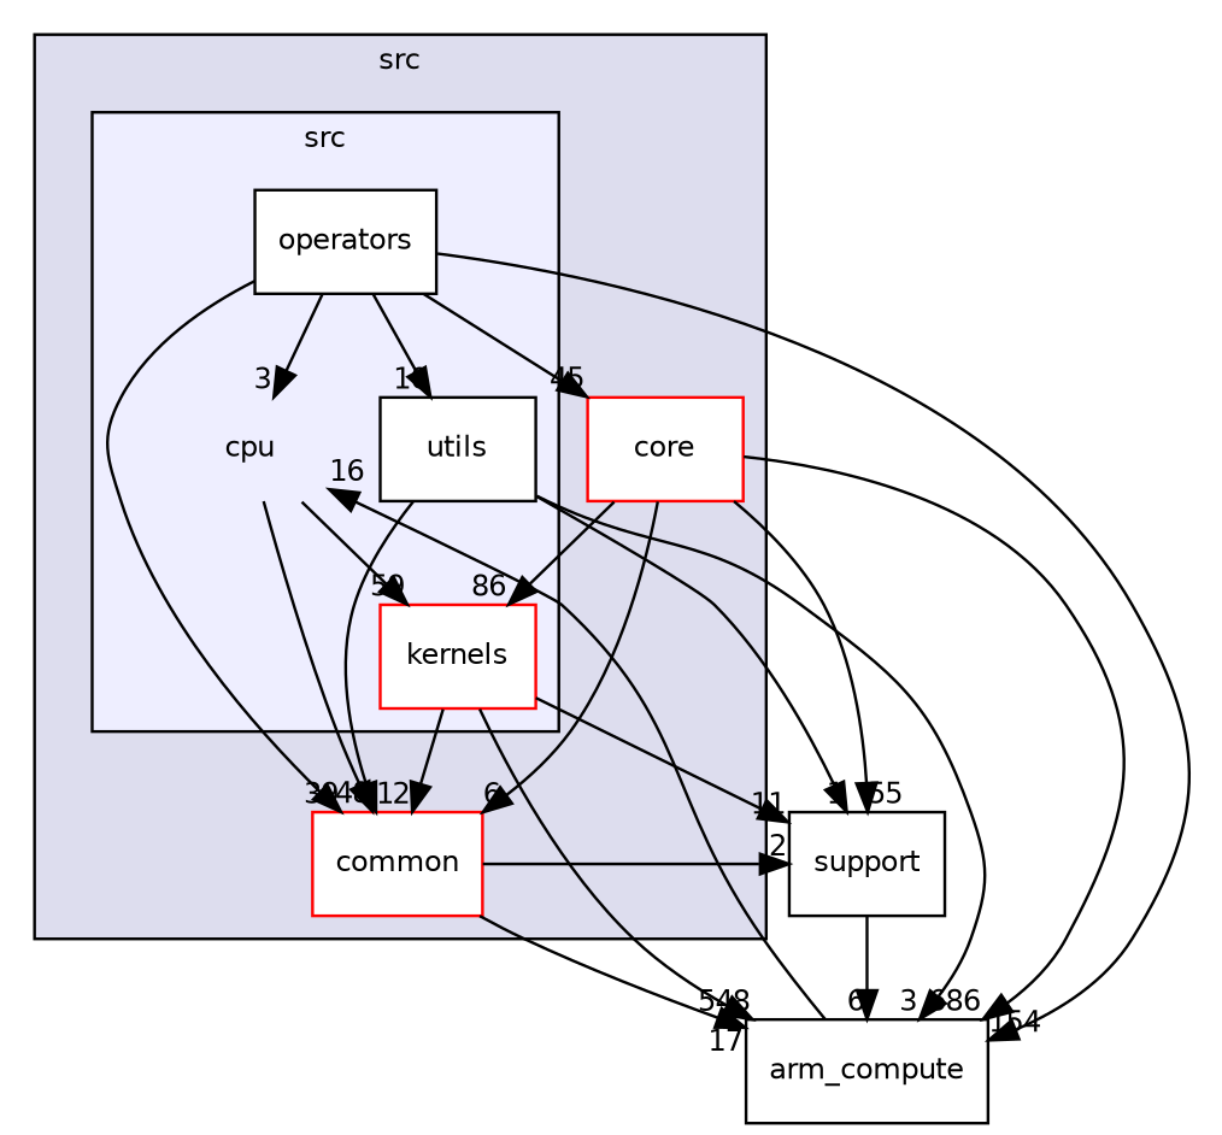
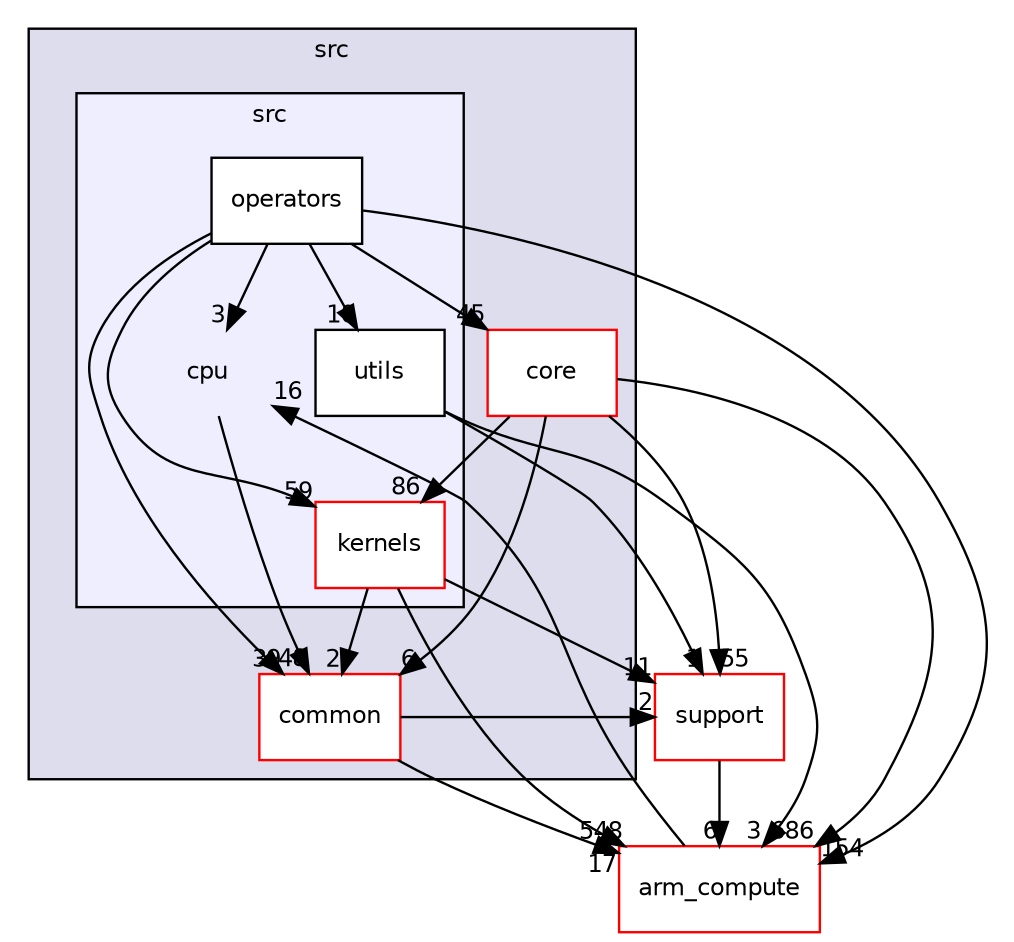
  digraph {
    compound=true
    node [fontname=Helvetica fontsize=10 shape=box color=red fillcolor=white style=filled]
    edge [headlabel=2 labeldistance=1.5 labelfontname=Helvetica labelfontsize=10]
    n1 [label=cpu shape=plaintext color="" fillcolor="" style=""]
    n2 [label=kernels]
    n3 [color=black label=operators]
    n4 [label=utils color=""]
    n5 [label=core]
    n6 [label=common]
-   n7 [color=black label=arm_compute]
-   n8 [label=support color="" fillcolor="" style=""]
+   n7 [label=arm_compute]
+   n8 [label=support fillcolor="" style=""]
    subgraph cluster_1 {
      bgcolor="#ddddee"
      fontname=Helvetica
      fontsize=10
      label=src
      pencolor=black
      n5
      n6
      subgraph cluster_2 {
        bgcolor="#eeeeff"
        fontname=Helvetica
        fontsize=10
        label=src
        pencolor=black
        n1
        n2
        n3
        n4
      }
    }
    n1 -> n6 [headlabel=48]
    n2 -> n6
    n2 -> n7 [headlabel=548]
    n2 -> n8 [headlabel=11]
    n3 -> n1 [headlabel=3]
-   n1 -> n2 [headlabel=59]
+   n3 -> n2 [headlabel=59]
    n3 -> n4 [headlabel=10]
    n3 -> n5 [headlabel=45]
    n3 -> n6 [headlabel=39]
    n3 -> n7 [headlabel=154]
-   n4 -> n6 [headlabel=1]
    n4 -> n7 [headlabel=3]
    n4 -> n8 [headlabel=1]
    n5 -> n2 [headlabel=86]
    n5 -> n6 [headlabel=6]
    n5 -> n7 [headlabel=686]
    n5 -> n8 [headlabel=55]
    n6 -> n7 [headlabel=17]
    n6 -> n8
    n7 -> n1 [headlabel=16]
    n8 -> n7 [headlabel=6]
  }
